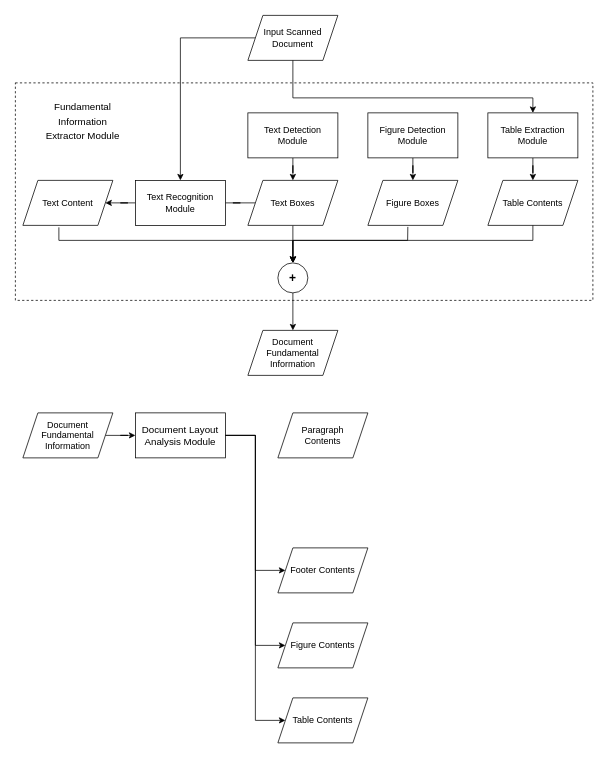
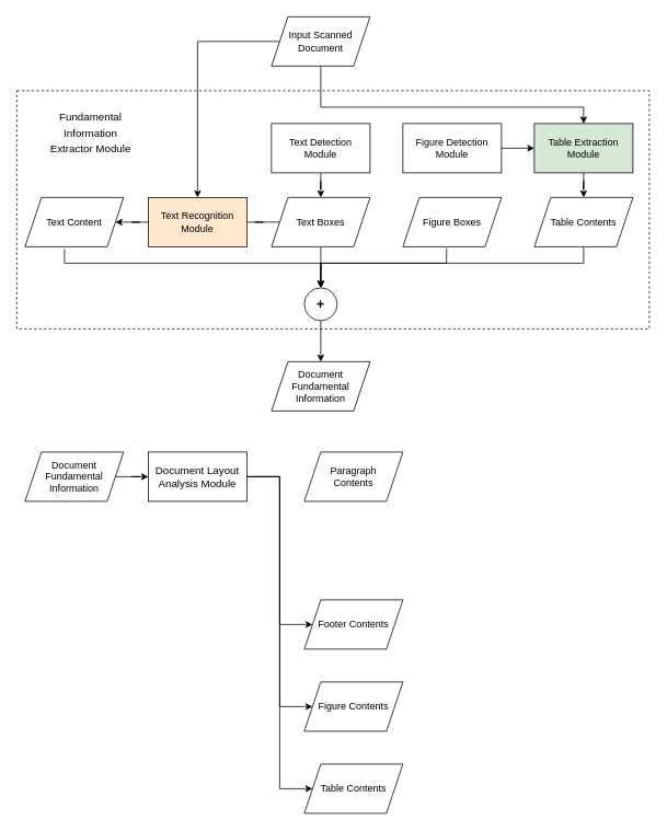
  <mxCell id="0" />
  <mxCell id="1" parent="0" />
  <mxCell id="2" value="" style="edgeStyle=orthogonalEdgeStyle;rounded=0;orthogonalLoop=1;jettySize=auto;html=1;" edge="1" parent="1" source="3" target="10"><mxGeometry relative="1" as="geometry" /></mxCell>
  <mxCell id="3" value="Input Scanned Document" style="shape=parallelogram;perimeter=parallelogramPerimeter;whiteSpace=wrap;html=1;fixedSize=1;" vertex="1" parent="1"><mxGeometry x="330" y="20" width="120" height="60" as="geometry" /></mxCell>
  <mxCell id="4" value="" style="edgeStyle=orthogonalEdgeStyle;rounded=0;orthogonalLoop=1;jettySize=auto;html=1;" edge="1" parent="1" source="5" target="8"><mxGeometry relative="1" as="geometry" /></mxCell>
  <mxCell id="5" value="Text Detection Module" style="whiteSpace=wrap;html=1;" vertex="1" parent="1"><mxGeometry x="330" y="150" width="120" height="60" as="geometry" /></mxCell>
  <mxCell id="6" value="" style="edgeStyle=orthogonalEdgeStyle;rounded=0;orthogonalLoop=1;jettySize=auto;html=1;endArrow=none;" edge="1" parent="1" source="8" target="10"><mxGeometry relative="1" as="geometry" /></mxCell>
  <mxCell id="7" value="" style="edgeStyle=orthogonalEdgeStyle;rounded=0;orthogonalLoop=1;jettySize=auto;html=1;fontSize=16;" edge="1" parent="1" source="8" target="21"><mxGeometry relative="1" as="geometry" /></mxCell>
  <mxCell id="8" value="Text Boxes" style="shape=parallelogram;perimeter=parallelogramPerimeter;whiteSpace=wrap;html=1;fixedSize=1;" vertex="1" parent="1"><mxGeometry x="330" y="240" width="120" height="60" as="geometry" /></mxCell>
  <mxCell id="9" value="" style="edgeStyle=orthogonalEdgeStyle;rounded=0;orthogonalLoop=1;jettySize=auto;html=1;" edge="1" parent="1" source="10" target="11"><mxGeometry relative="1" as="geometry" /></mxCell>
- <mxCell id="10" value="Text Recognition Module" style="whiteSpace=wrap;html=1;" vertex="1" parent="1"><mxGeometry x="180" y="240" width="120" height="60" as="geometry" /></mxCell>
+ <mxCell id="10" value="Text Recognition Module" style="whiteSpace=wrap;html=1;fillColor=#ffe6cc;" vertex="1" parent="1"><mxGeometry x="180" y="240" width="120" height="60" as="geometry" /></mxCell>
  <mxCell id="11" value="Text Content" style="shape=parallelogram;perimeter=parallelogramPerimeter;whiteSpace=wrap;html=1;fixedSize=1;" vertex="1" parent="1"><mxGeometry x="30" y="240" width="120" height="60" as="geometry" /></mxCell>
- <mxCell id="12" value="" style="edgeStyle=orthogonalEdgeStyle;rounded=0;orthogonalLoop=1;jettySize=auto;html=1;" edge="1" parent="1" source="13" target="14"><mxGeometry relative="1" as="geometry" /></mxCell>
+ <mxCell id="12" value="" style="edgeStyle=orthogonalEdgeStyle;rounded=0;orthogonalLoop=1;jettySize=auto;html=1;" edge="1" parent="1" source="13" target="16"><mxGeometry relative="1" as="geometry" /></mxCell>
  <mxCell id="13" value="Figure Detection Module" style="whiteSpace=wrap;html=1;" vertex="1" parent="1"><mxGeometry x="490" y="150" width="120" height="60" as="geometry" /></mxCell>
  <mxCell id="14" value="Figure Boxes" style="shape=parallelogram;perimeter=parallelogramPerimeter;whiteSpace=wrap;html=1;fixedSize=1;" vertex="1" parent="1"><mxGeometry x="490" y="240" width="120" height="60" as="geometry" /></mxCell>
  <mxCell id="15" value="" style="edgeStyle=orthogonalEdgeStyle;rounded=0;orthogonalLoop=1;jettySize=auto;html=1;" edge="1" parent="1" source="16" target="18"><mxGeometry relative="1" as="geometry" /></mxCell>
- <mxCell id="16" value="Table Extraction Module" style="whiteSpace=wrap;html=1;" vertex="1" parent="1"><mxGeometry x="650" y="150" width="120" height="60" as="geometry" /></mxCell>
+ <mxCell id="16" value="Table Extraction Module" style="whiteSpace=wrap;html=1;fillColor=#d5e8d4;" vertex="1" parent="1"><mxGeometry x="650" y="150" width="120" height="60" as="geometry" /></mxCell>
  <mxCell id="17" value="" style="endArrow=classic;html=1;rounded=0;exitX=0.5;exitY=1;exitDx=0;exitDy=0;entryX=0.5;entryY=0;entryDx=0;entryDy=0;" edge="1" parent="1" source="3" target="16"><mxGeometry width="50" height="50" relative="1" as="geometry"><mxPoint x="490" y="320" as="sourcePoint" /><mxPoint x="540" y="270" as="targetPoint" /><Array as="points"><mxPoint x="390" y="130" /><mxPoint x="710" y="130" /></Array></mxGeometry></mxCell>
  <mxCell id="18" value="Table Contents" style="shape=parallelogram;perimeter=parallelogramPerimeter;whiteSpace=wrap;html=1;fixedSize=1;" vertex="1" parent="1"><mxGeometry x="650" y="240" width="120" height="60" as="geometry" /></mxCell>
  <mxCell id="19" value="" style="endArrow=classic;html=1;rounded=0;exitX=0.4;exitY=1.044;exitDx=0;exitDy=0;exitPerimeter=0;entryX=0.5;entryY=0;entryDx=0;entryDy=0;" edge="1" parent="1" source="11" target="21"><mxGeometry width="50" height="50" relative="1" as="geometry"><mxPoint x="480" y="320" as="sourcePoint" /><mxPoint x="170" y="330" as="targetPoint" /><Array as="points"><mxPoint x="78" y="320" /><mxPoint x="390" y="320" /></Array></mxGeometry></mxCell>
  <mxCell id="20" value="" style="edgeStyle=orthogonalEdgeStyle;rounded=0;orthogonalLoop=1;jettySize=auto;html=1;fontSize=16;" edge="1" parent="1" source="21" target="24"><mxGeometry relative="1" as="geometry" /></mxCell>
  <mxCell id="21" value="&lt;b&gt;&lt;font style=&quot;font-size: 16px;&quot;&gt;+&lt;/font&gt;&lt;/b&gt;" style="ellipse;whiteSpace=wrap;html=1;aspect=fixed;" vertex="1" parent="1"><mxGeometry x="370" y="350" width="40" height="40" as="geometry" /></mxCell>
  <mxCell id="22" value="" style="endArrow=classic;html=1;rounded=0;fontSize=16;exitX=0.444;exitY=1.033;exitDx=0;exitDy=0;exitPerimeter=0;entryX=0.5;entryY=0;entryDx=0;entryDy=0;" edge="1" parent="1" source="14" target="21"><mxGeometry width="50" height="50" relative="1" as="geometry"><mxPoint x="480" y="310" as="sourcePoint" /><mxPoint x="530" y="260" as="targetPoint" /><Array as="points"><mxPoint x="543" y="320" /><mxPoint x="390" y="320" /></Array></mxGeometry></mxCell>
  <mxCell id="23" value="" style="endArrow=classic;html=1;rounded=0;fontSize=16;exitX=0.5;exitY=1;exitDx=0;exitDy=0;entryX=0.5;entryY=0;entryDx=0;entryDy=0;" edge="1" parent="1" source="18" target="21"><mxGeometry width="50" height="50" relative="1" as="geometry"><mxPoint x="480" y="310" as="sourcePoint" /><mxPoint x="530" y="260" as="targetPoint" /><Array as="points"><mxPoint x="710" y="320" /><mxPoint x="390" y="320" /></Array></mxGeometry></mxCell>
  <mxCell id="24" value="Document Fundamental Information" style="shape=parallelogram;perimeter=parallelogramPerimeter;whiteSpace=wrap;html=1;fixedSize=1;" vertex="1" parent="1"><mxGeometry x="330" y="440" width="120" height="60" as="geometry" /></mxCell>
  <mxCell id="25" value="" style="rounded=0;whiteSpace=wrap;html=1;fontSize=16;dashed=1;fillColor=none;" vertex="1" parent="1"><mxGeometry x="20" y="110" width="770" height="290" as="geometry" /></mxCell>
  <mxCell id="26" value="&lt;font style=&quot;font-size: 13px;&quot;&gt;Fundamental Information Extractor Module&lt;/font&gt;" style="rounded=0;whiteSpace=wrap;html=1;dashed=1;fontSize=16;fillColor=none;strokeColor=none;" vertex="1" parent="1"><mxGeometry x="50" y="130" width="120" height="60" as="geometry" /></mxCell>
  <mxCell id="27" value="" style="edgeStyle=orthogonalEdgeStyle;rounded=0;orthogonalLoop=1;jettySize=auto;html=1;fontSize=13;" edge="1" parent="1" source="28" target="29"><mxGeometry relative="1" as="geometry" /></mxCell>
  <mxCell id="28" value="Document Fundamental Information" style="shape=parallelogram;perimeter=parallelogramPerimeter;whiteSpace=wrap;html=1;fixedSize=1;" vertex="1" parent="1"><mxGeometry x="30" y="550" width="120" height="60" as="geometry" /></mxCell>
  <mxCell id="29" value="Document Layout Analysis Module" style="rounded=0;whiteSpace=wrap;html=1;fontSize=13;fillColor=none;" vertex="1" parent="1"><mxGeometry x="180" y="550" width="120" height="60" as="geometry" /></mxCell>
  <mxCell id="30" value="Paragraph &lt;br&gt;Contents" style="shape=parallelogram;perimeter=parallelogramPerimeter;whiteSpace=wrap;html=1;fixedSize=1;" vertex="1" parent="1"><mxGeometry x="370" y="550" width="120" height="60" as="geometry" /></mxCell>
  <mxCell id="31" value="Footer Contents" style="shape=parallelogram;perimeter=parallelogramPerimeter;whiteSpace=wrap;html=1;fixedSize=1;" vertex="1" parent="1"><mxGeometry x="370" y="730" width="120" height="60" as="geometry" /></mxCell>
  <mxCell id="32" value="Figure Contents" style="shape=parallelogram;perimeter=parallelogramPerimeter;whiteSpace=wrap;html=1;fixedSize=1;" vertex="1" parent="1"><mxGeometry x="370" y="830" width="120" height="60" as="geometry" /></mxCell>
  <mxCell id="33" value="Table Contents" style="shape=parallelogram;perimeter=parallelogramPerimeter;whiteSpace=wrap;html=1;fixedSize=1;" vertex="1" parent="1"><mxGeometry x="370" y="930" width="120" height="60" as="geometry" /></mxCell>
  <mxCell id="34" value="" style="endArrow=classic;html=1;rounded=0;fontSize=13;exitX=1;exitY=0.5;exitDx=0;exitDy=0;entryX=0;entryY=0.5;entryDx=0;entryDy=0;" edge="1" parent="1" source="29" target="31"><mxGeometry width="50" height="50" relative="1" as="geometry"><mxPoint x="480" y="790" as="sourcePoint" /><mxPoint x="530" y="740" as="targetPoint" /><Array as="points"><mxPoint x="340" y="580" /><mxPoint x="340" y="760" /></Array></mxGeometry></mxCell>
  <mxCell id="35" value="" style="endArrow=classic;html=1;rounded=0;fontSize=13;exitX=1;exitY=0.5;exitDx=0;exitDy=0;entryX=0;entryY=0.5;entryDx=0;entryDy=0;" edge="1" parent="1" source="29" target="32"><mxGeometry width="50" height="50" relative="1" as="geometry"><mxPoint x="480" y="790" as="sourcePoint" /><mxPoint x="530" y="740" as="targetPoint" /><Array as="points"><mxPoint x="340" y="580" /><mxPoint x="340" y="860" /></Array></mxGeometry></mxCell>
  <mxCell id="36" value="" style="endArrow=classic;html=1;rounded=0;fontSize=13;exitX=1;exitY=0.5;exitDx=0;exitDy=0;entryX=0;entryY=0.5;entryDx=0;entryDy=0;" edge="1" parent="1" source="29" target="33"><mxGeometry width="50" height="50" relative="1" as="geometry"><mxPoint x="480" y="790" as="sourcePoint" /><mxPoint x="530" y="740" as="targetPoint" /><Array as="points"><mxPoint x="340" y="580" /><mxPoint x="340" y="960" /></Array></mxGeometry></mxCell>
